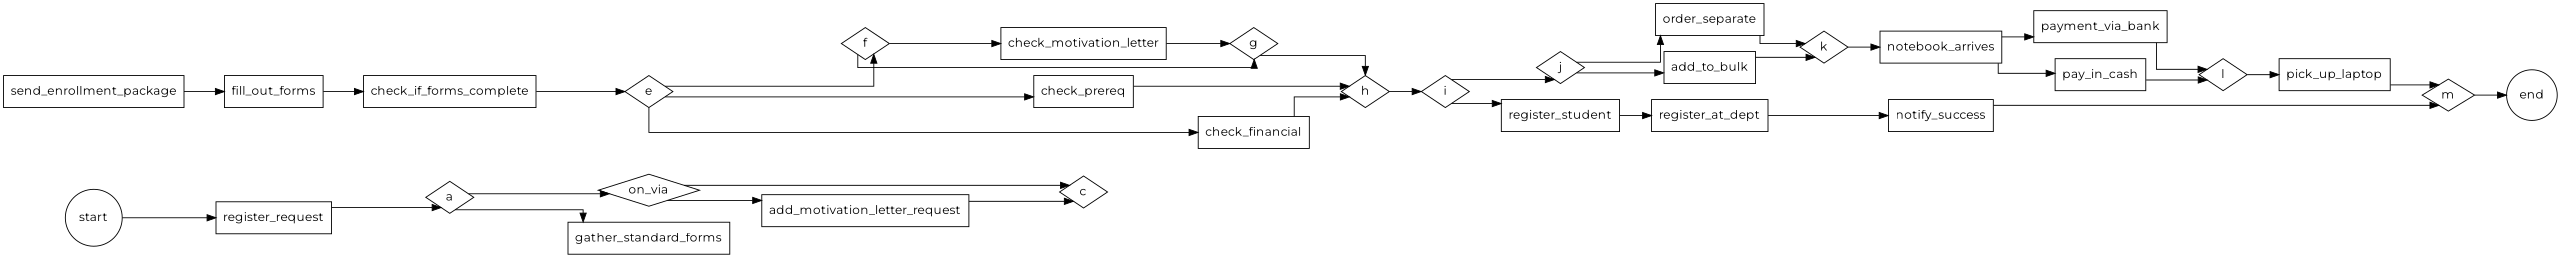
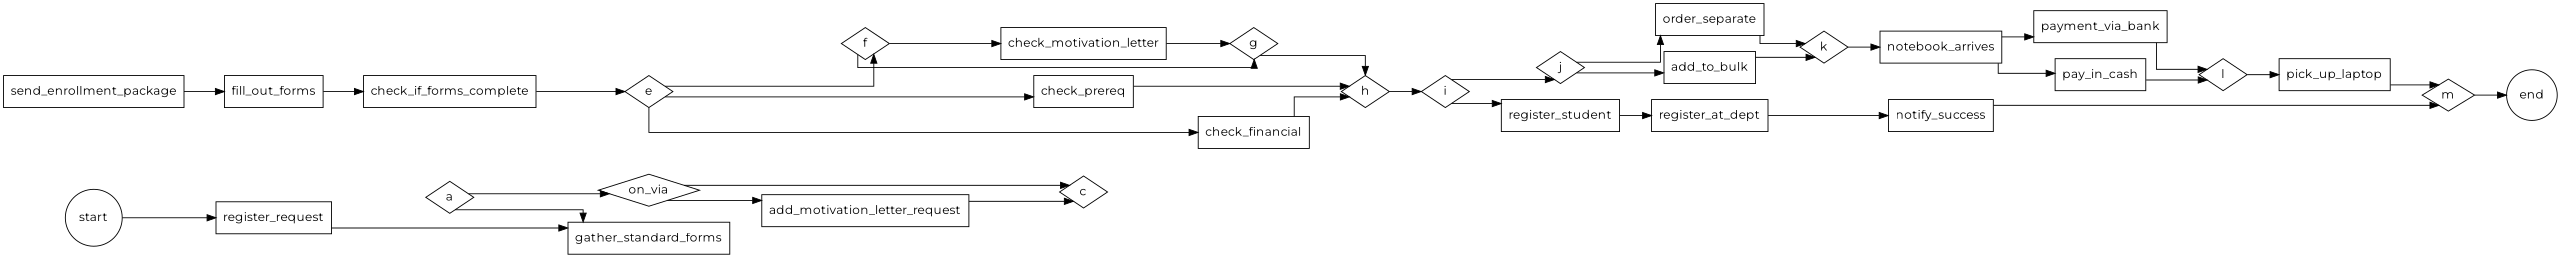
  digraph {
    fontname=Montserrat
    rankdir=LR
    splines=ortho
    node [fontname=Montserrat shape=box]
    edge [fontname=Montserrat]
    start [shape=circle]
    register_request
    a [shape=diamond]
    end [shape=circle]
    n5 [label=on_via shape=diamond]
    gather_standard_forms
    c [shape=diamond]
    add_motivation_letter_request
    send_enrollment_package
    fill_out_forms
    e [shape=diamond]
    f [shape=diamond]
    check_prereq
    check_financial
    g [shape=diamond]
    check_motivation_letter
    h [shape=diamond]
    i [shape=diamond]
    j [shape=diamond]
    register_student
    order_separate
    add_to_bulk
    register_at_dept
    k [shape=diamond]
    notebook_arrives
    payment_via_bank
    pay_in_cash
    l [shape=diamond]
    pick_up_laptop
    m [shape=diamond]
    check_if_forms_complete
    notify_success
    start -> register_request
-   register_request -> a
+   register_request -> gather_standard_forms
    a -> n5
    a -> gather_standard_forms
    n5 -> c
    n5 -> add_motivation_letter_request
    add_motivation_letter_request -> c
    send_enrollment_package -> fill_out_forms
    fill_out_forms -> check_if_forms_complete
    e -> f
    e -> check_prereq
    e -> check_financial
    f -> g
    f -> check_motivation_letter
    check_prereq -> h
    check_financial -> h
    g -> h
    check_motivation_letter -> g
    h -> i
    i -> j
    i -> register_student
    j -> order_separate
    j -> add_to_bulk
    register_student -> register_at_dept
    order_separate -> k
    add_to_bulk -> k
    register_at_dept -> notify_success
    k -> notebook_arrives
    notebook_arrives -> payment_via_bank
    notebook_arrives -> pay_in_cash
    payment_via_bank -> l
    pay_in_cash -> l
    l -> pick_up_laptop
    pick_up_laptop -> m
    m -> end
    check_if_forms_complete -> e
    notify_success -> m
  }
